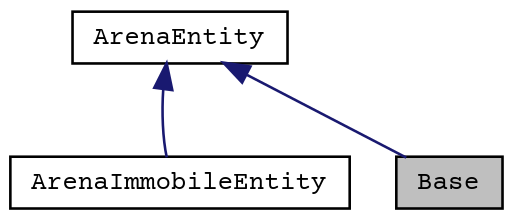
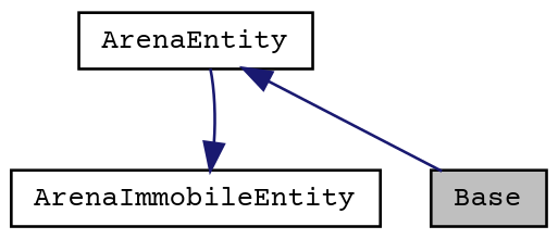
  digraph {
    fontname="Courier Prime"
    node [color=black fillcolor=white fontname="Courier Prime" fontsize=10 shape=record style=filled]
    edge [color=midnightblue dir=back fontname="Courier Prime" fontsize=10 labelfontname=Helvetica labelfontsize=10 style=solid]
    n1 [fillcolor=grey75 fontcolor=black height=0.2 label=Base width=0.4]
    n2 [height=0.2 label=ArenaImmobileEntity width=0.4]
    n3 [height=0.2 label=ArenaEntity width=0.4]
    n3 -> n1
-   n3 -> n2
+   n2 -> n3
  }
